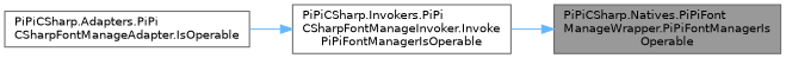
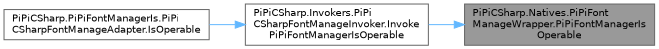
  digraph {
    rankdir=RL
    node [color=grey40 fillcolor=white fontname=Helvetica fontsize=10 shape=box style=filled]
    edge [color=steelblue1 dir=back fontname=Helvetica fontsize=10 labelfontname=Helvetica labelfontsize=10 style=solid]
    n1 [color=gray40 fillcolor=grey60 fontcolor=black height=0.2 label="PiPiCSharp.Natives.PiPiFont\lManageWrapper.PiPiFontManagerIs\lOperable" width=0.4]
    n2 [height=0.2 label="PiPiCSharp.Invokers.PiPi\lCSharpFontManageInvoker.Invoke\lPiPiFontManagerIsOperable" width=0.4]
-   n3 [height=0.2 label="PiPiCSharp.Adapters.PiPi\lCSharpFontManageAdapter.IsOperable" width=0.4]
+   n3 [height=0.2 label="PiPiCSharp.PiPiFontManagerIs.PiPi\lCSharpFontManageAdapter.IsOperable" width=0.4]
    n1 -> n2
    n2 -> n3
  }
